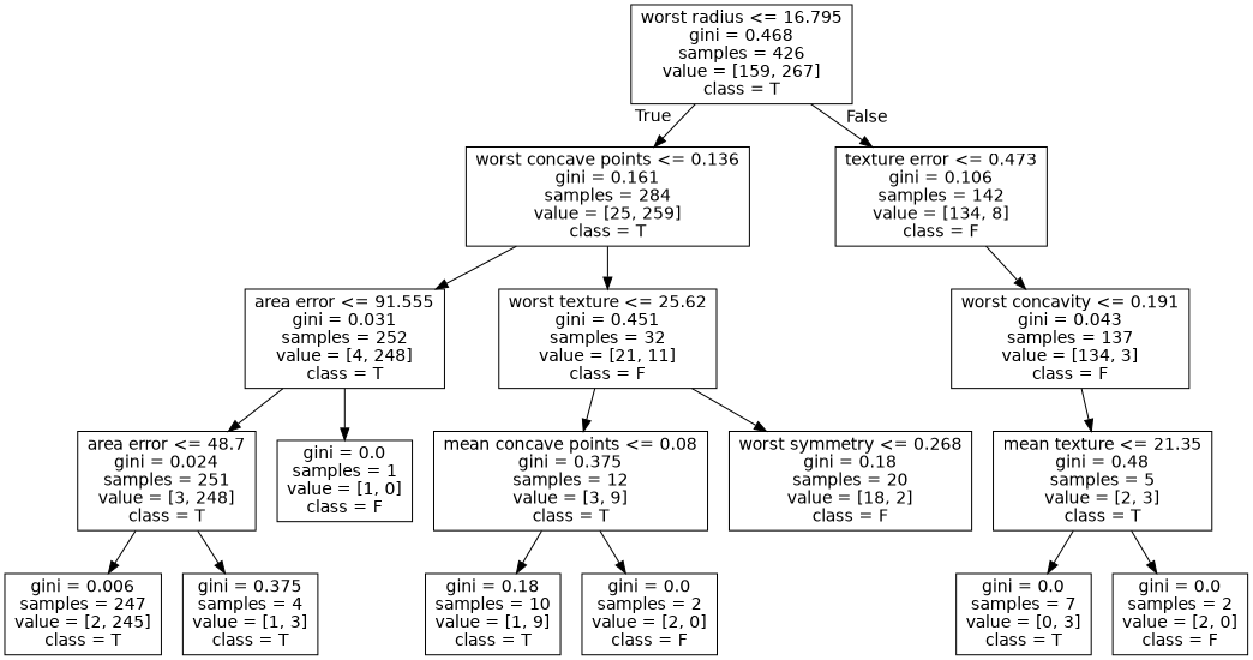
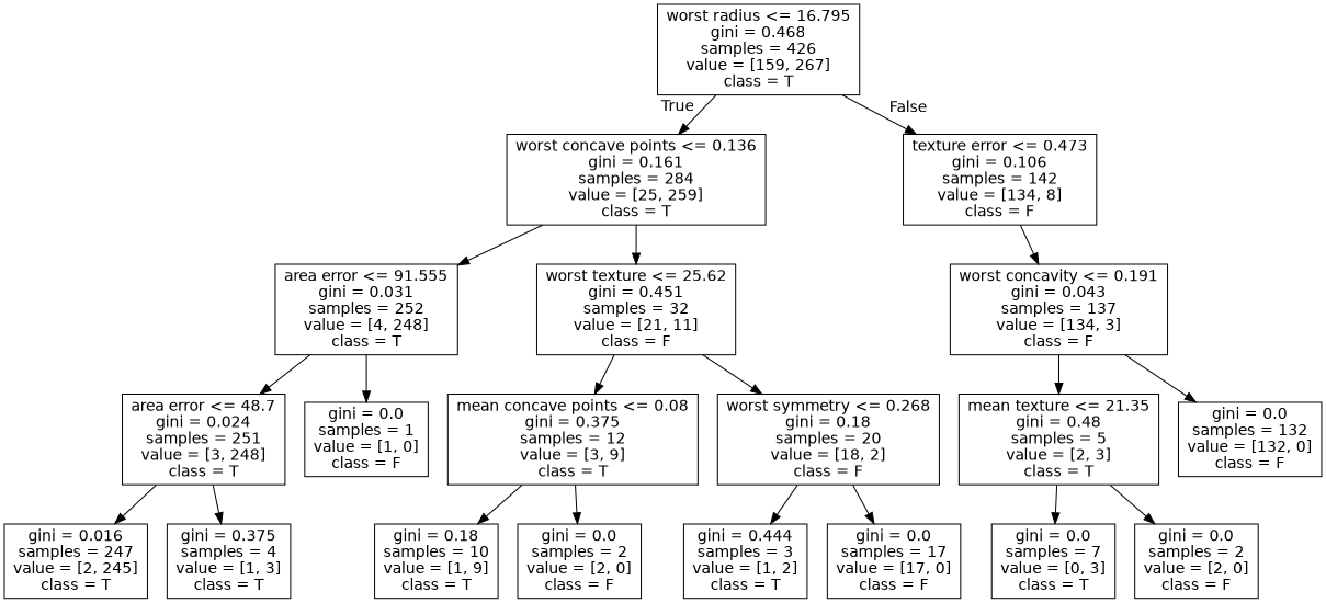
  digraph {
    node [fontname=helvetica shape=box]
    edge [fontname=helvetica]
    n1 [label="worst radius <= 16.795\ngini = 0.468\nsamples = 426\nvalue = [159, 267]\nclass = T"]
    n2 [label="worst concave points <= 0.136\ngini = 0.161\nsamples = 284\nvalue = [25, 259]\nclass = T"]
    n3 [label="texture error <= 0.473\ngini = 0.106\nsamples = 142\nvalue = [134, 8]\nclass = F"]
    n4 [label="area error <= 91.555\ngini = 0.031\nsamples = 252\nvalue = [4, 248]\nclass = T"]
    n5 [label="worst texture <= 25.62\ngini = 0.451\nsamples = 32\nvalue = [21, 11]\nclass = F"]
    n6 [label="worst concavity <= 0.191\ngini = 0.043\nsamples = 137\nvalue = [134, 3]\nclass = F"]
    n7 [label="area error <= 48.7\ngini = 0.024\nsamples = 251\nvalue = [3, 248]\nclass = T"]
    n8 [label="gini = 0.0\nsamples = 1\nvalue = [1, 0]\nclass = F"]
    n9 [label="mean concave points <= 0.08\ngini = 0.375\nsamples = 12\nvalue = [3, 9]\nclass = T"]
    n10 [label="worst symmetry <= 0.268\ngini = 0.18\nsamples = 20\nvalue = [18, 2]\nclass = F"]
-   n11 [label="gini = 0.006\nsamples = 247\nvalue = [2, 245]\nclass = T"]
+   n11 [label="gini = 0.016\nsamples = 247\nvalue = [2, 245]\nclass = T"]
    n12 [label="gini = 0.375\nsamples = 4\nvalue = [1, 3]\nclass = T"]
    n13 [label="gini = 0.18\nsamples = 10\nvalue = [1, 9]\nclass = T"]
    n14 [label="gini = 0.0\nsamples = 2\nvalue = [2, 0]\nclass = F"]
+   n15 [label="gini = 0.444\nsamples = 3\nvalue = [1, 2]\nclass = T"]
+   n16 [label="gini = 0.0\nsamples = 17\nvalue = [17, 0]\nclass = F"]
    n17 [label="mean texture <= 21.35\ngini = 0.48\nsamples = 5\nvalue = [2, 3]\nclass = T"]
+   n18 [label="gini = 0.0\nsamples = 132\nvalue = [132, 0]\nclass = F"]
    n19 [label="gini = 0.0\nsamples = 7\nvalue = [0, 3]\nclass = T"]
    n20 [label="gini = 0.0\nsamples = 2\nvalue = [2, 0]\nclass = F"]
    n1 -> n2 [headlabel=True labelangle=45 labeldistance=2.5]
    n1 -> n3 [headlabel=False labelangle=-45 labeldistance=2.5]
    n2 -> n4
    n2 -> n5
    n3 -> n6
    n4 -> n7
    n4 -> n8
    n5 -> n9
    n5 -> n10
    n6 -> n17
+   n6 -> n18
    n7 -> n11
    n7 -> n12
    n9 -> n13
    n9 -> n14
+   n10 -> n15
+   n10 -> n16
    n17 -> n19
    n17 -> n20
  }
